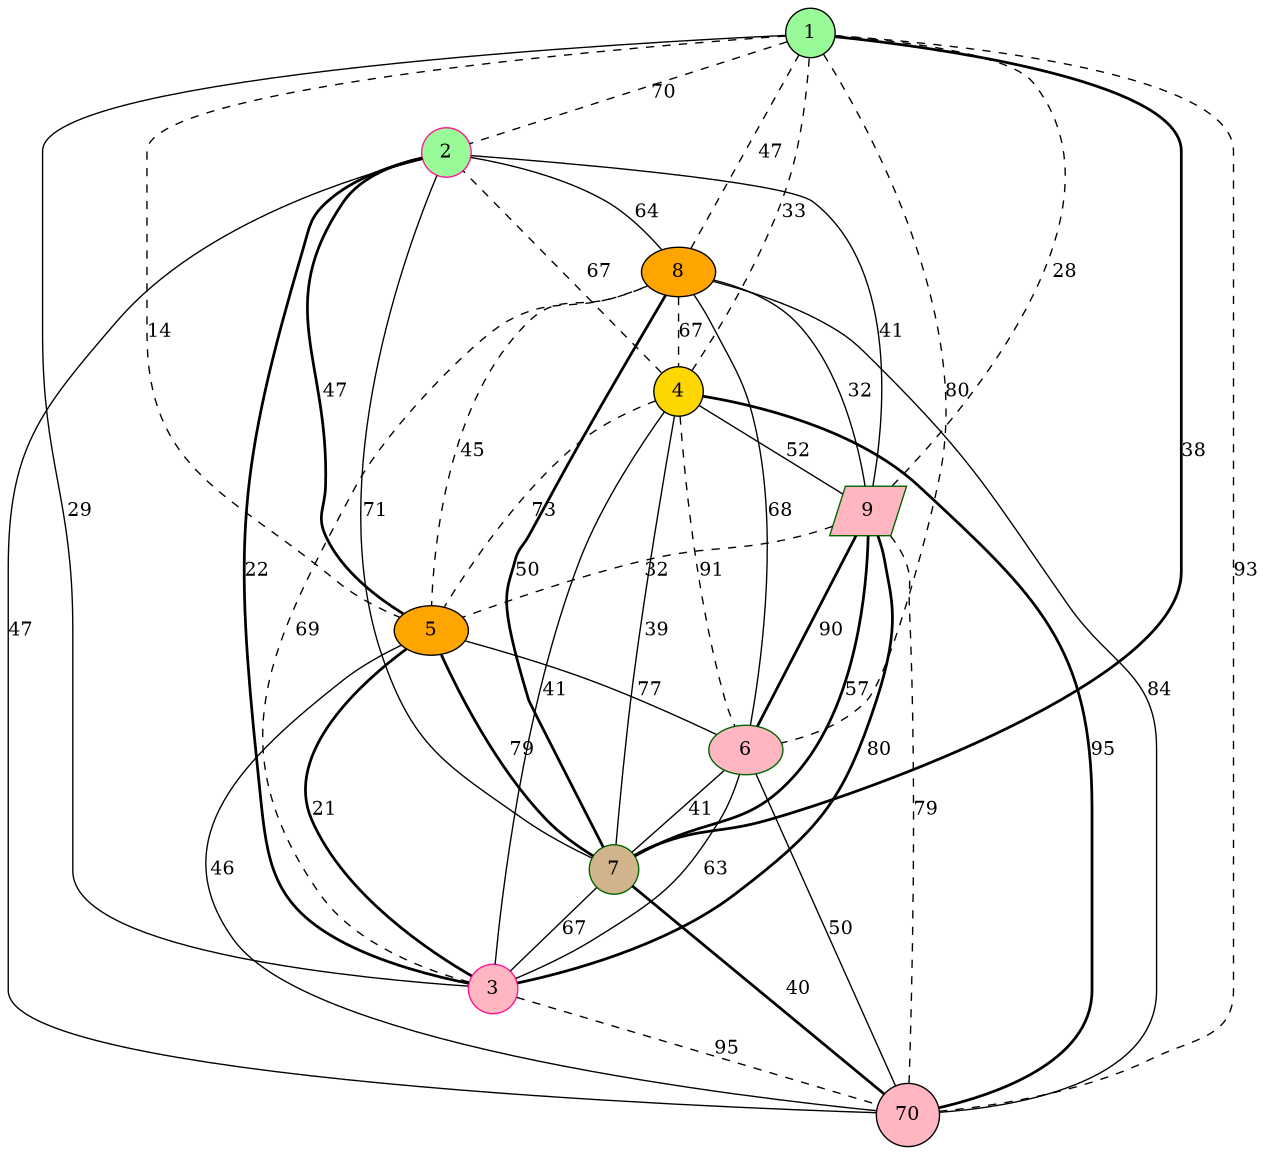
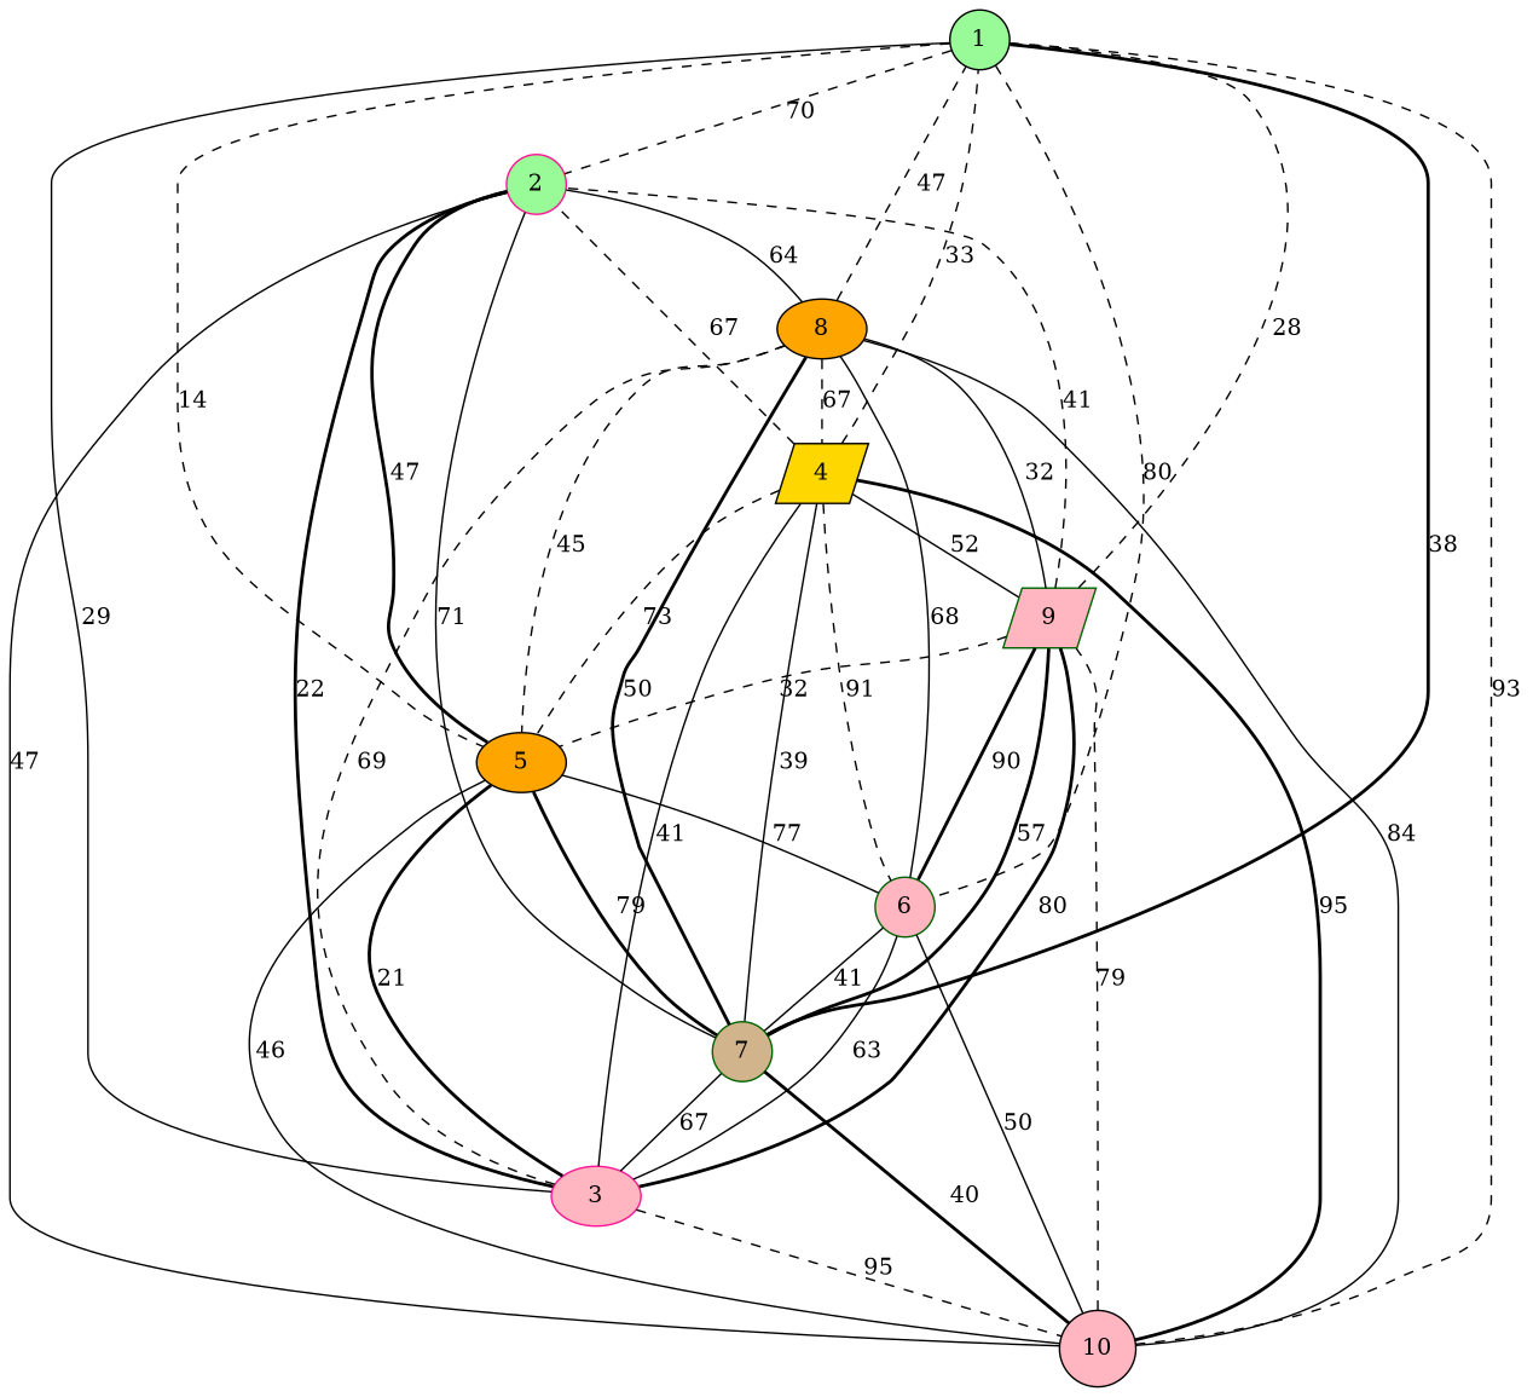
  graph {
    node [color=black fillcolor=lightpink shape=circle style=filled]
    edge [style=dashed]
    1 [fillcolor=palegreen]
    2 [color=deeppink fillcolor=palegreen]
    5 [fillcolor=orange shape=ellipse]
-   6 [color=darkgreen shape=ellipse]
+   6 [color=darkgreen]
    7 [color=darkgreen fillcolor=tan]
    8 [fillcolor=orange shape=ellipse]
-   10 [label=70]
-   3 [color=deeppink]
+   10
+   3 [color=deeppink shape=ellipse]
    9 [color=darkgreen shape=parallelogram]
-   4 [fillcolor=gold]
+   4 [fillcolor=gold shape=parallelogram]
    1 -- 2 [label=70]
    1 -- 5 [label=14]
    1 -- 6 [label=80]
    1 -- 7 [label=38 style=bold]
    2 -- 8 [label=64 style=solid]
    2 -- 10 [label=47 style=solid]
    5 -- 2 [label=47 style=bold]
    5 -- 6 [label=77 style=solid]
    6 -- 7 [label=41 style=solid]
    6 -- 3 [label=63 style=solid]
    6 -- 9 [label=90 style=bold]
    7 -- 2 [label=71 style=solid]
    7 -- 5 [label=79 style=bold]
    7 -- 10 [label=40 style=bold]
    7 -- 3 [label=67 style=solid]
    7 -- 9 [label=57 style=bold]
    7 -- 4 [label=39 style=solid]
    8 -- 1 [label=47]
    8 -- 5 [label=45]
    8 -- 6 [label=68 style=solid]
    8 -- 7 [label=50 style=bold]
    8 -- 9 [label=32 style=solid]
    8 -- 4 [label=67]
    10 -- 1 [label=93]
    10 -- 5 [label=46 style=solid]
    10 -- 6 [label=50 style=solid]
    10 -- 8 [label=84 style=solid]
    10 -- 9 [label=79]
    3 -- 1 [label=29 style=solid]
    3 -- 2 [label=22 style=bold]
    3 -- 5 [label=21 style=bold]
    3 -- 8 [label=69]
    3 -- 10 [label=95]
    3 -- 9 [label=80 style=bold]
    9 -- 1 [label=28]
-   9 -- 2 [label=41 style=solid]
+   9 -- 2 [label=41]
    9 -- 5 [label=32]
    4 -- 1 [label=33]
    4 -- 2 [label=67]
    4 -- 5 [label=73]
    4 -- 6 [label=91]
    4 -- 10 [label=95 style=bold]
    4 -- 3 [label=41 style=solid]
    4 -- 9 [label=52 style=solid]
  }
